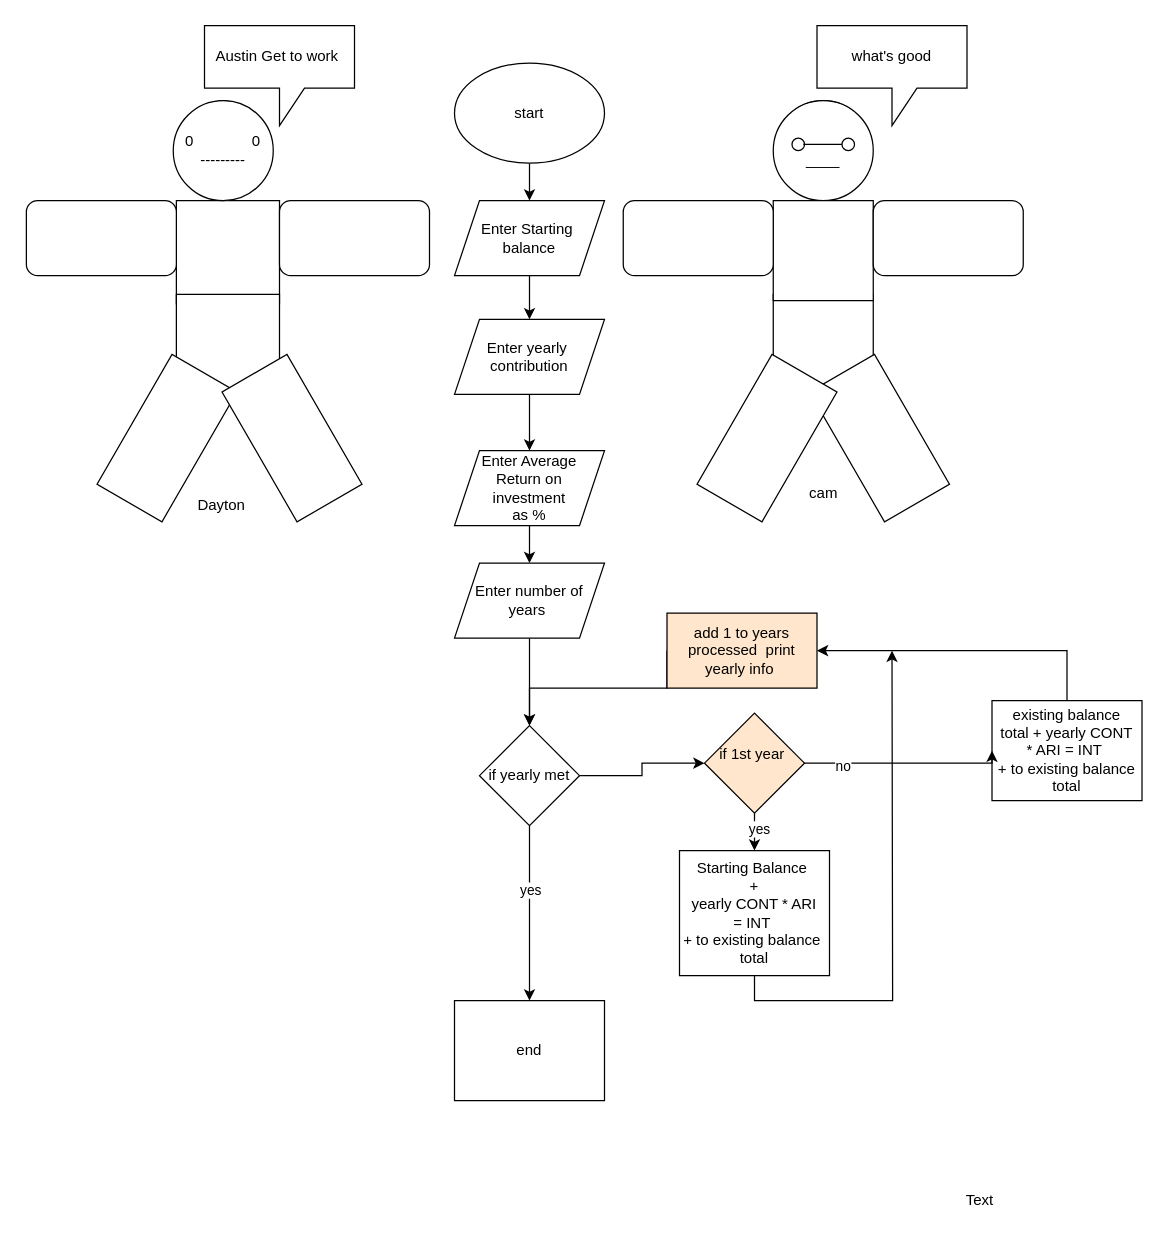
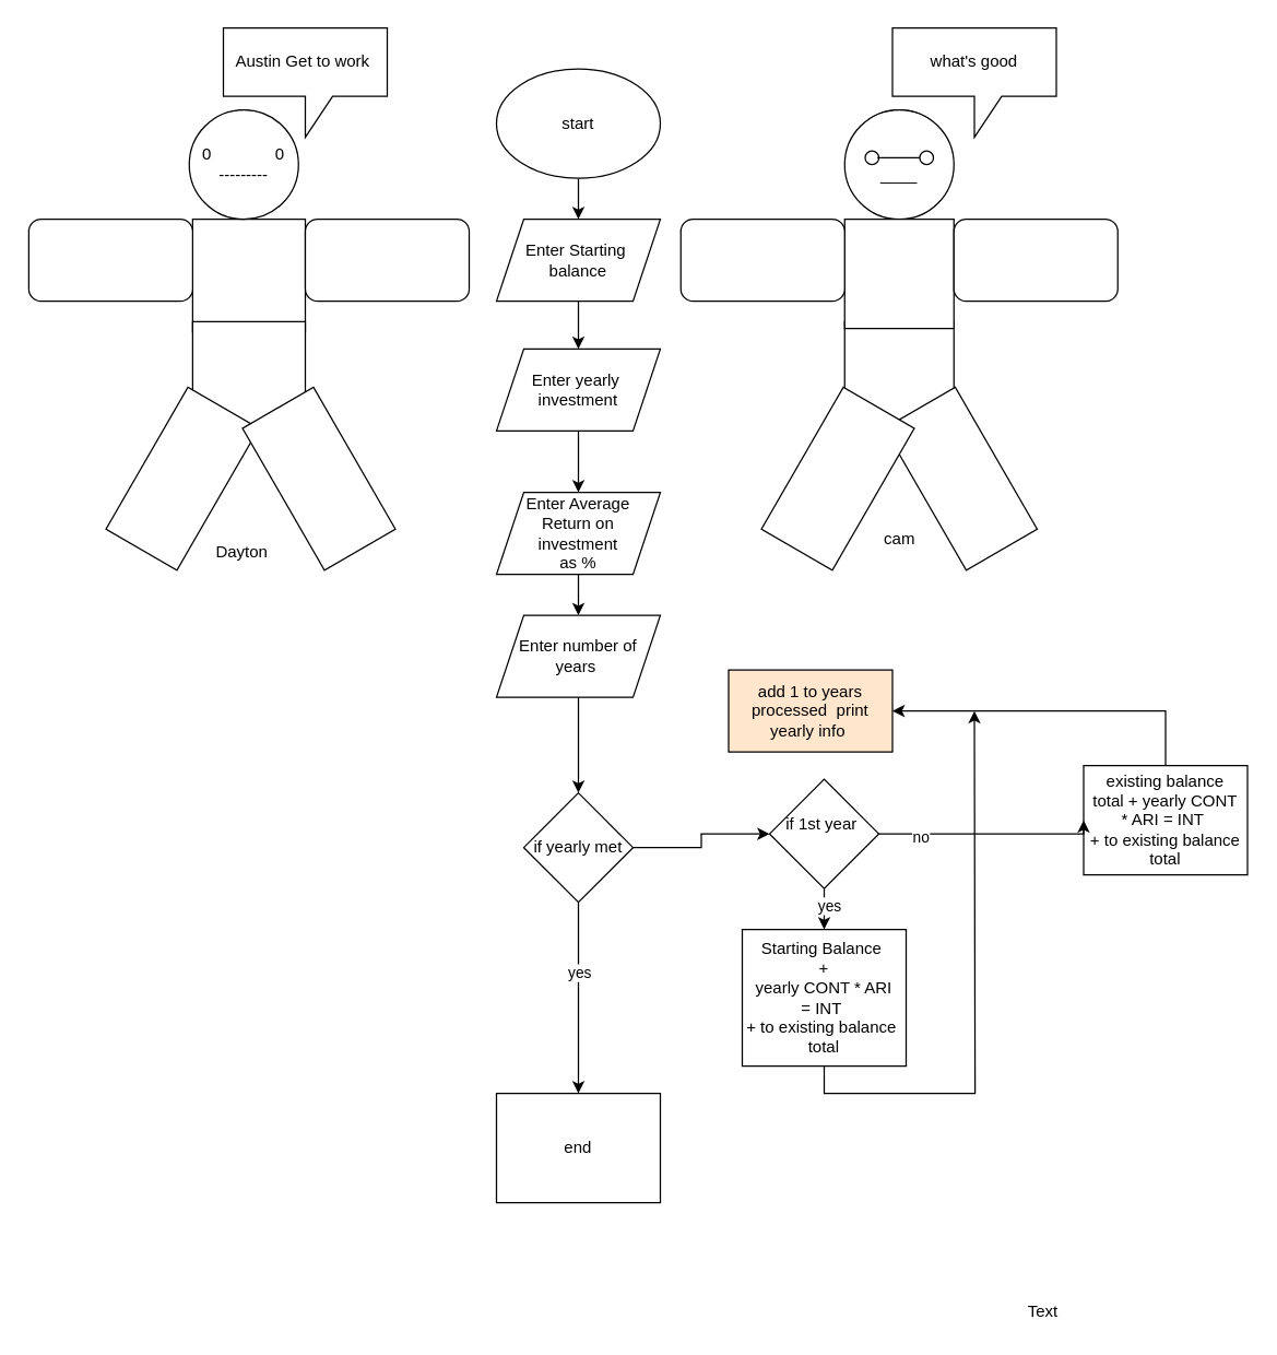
  <mxCell id="0" />
  <mxCell id="1" parent="0" />
  <mxCell id="2" value="" style="edgeStyle=orthogonalEdgeStyle;rounded=0;orthogonalLoop=1;jettySize=auto;html=1;" parent="1" source="3" target="5" edge="1"><mxGeometry relative="1" as="geometry" /></mxCell>
  <mxCell id="3" value="start" style="ellipse;whiteSpace=wrap;html=1;" parent="1" vertex="1"><mxGeometry x="363" y="50" width="120" height="80" as="geometry" /></mxCell>
  <mxCell id="4" value="" style="edgeStyle=orthogonalEdgeStyle;rounded=0;orthogonalLoop=1;jettySize=auto;html=1;" parent="1" source="5" target="28" edge="1"><mxGeometry relative="1" as="geometry" /></mxCell>
  <mxCell id="5" value="Enter Starting&amp;nbsp;&lt;br&gt;balance" style="shape=parallelogram;perimeter=parallelogramPerimeter;whiteSpace=wrap;html=1;fixedSize=1;" parent="1" vertex="1"><mxGeometry x="363" y="160" width="120" height="60" as="geometry" /></mxCell>
  <mxCell id="6" value="end" style="whiteSpace=wrap;html=1;rounded=0;" parent="1" vertex="1"><mxGeometry x="363" y="800" width="120" height="80" as="geometry" /></mxCell>
  <mxCell id="7" value="Dayton&amp;nbsp;" style="shape=umlActor;verticalLabelPosition=bottom;verticalAlign=top;html=1;outlineConnect=0;" parent="1" vertex="1"><mxGeometry x="123" y="80" width="110" height="310" as="geometry" /></mxCell>
  <mxCell id="8" value="" style="whiteSpace=wrap;html=1;aspect=fixed;" parent="1" vertex="1"><mxGeometry x="140.5" y="160" width="82.5" height="82.5" as="geometry" /></mxCell>
  <mxCell id="9" value="" style="whiteSpace=wrap;html=1;aspect=fixed;" parent="1" vertex="1"><mxGeometry x="140.5" y="235" width="82.5" height="82.5" as="geometry" /></mxCell>
  <mxCell id="10" value="" style="rounded=0;whiteSpace=wrap;html=1;rotation=-60;" parent="1" vertex="1"><mxGeometry x="73" y="320" width="120" height="60" as="geometry" /></mxCell>
  <mxCell id="11" value="" style="rounded=0;whiteSpace=wrap;html=1;rotation=60;" parent="1" vertex="1"><mxGeometry x="173" y="320" width="120" height="60" as="geometry" /></mxCell>
  <mxCell id="12" value="" style="rounded=1;whiteSpace=wrap;html=1;" parent="1" vertex="1"><mxGeometry x="223" y="160" width="120" height="60" as="geometry" /></mxCell>
  <mxCell id="13" value="0&amp;nbsp; &amp;nbsp; &amp;nbsp; &amp;nbsp; &amp;nbsp; &amp;nbsp; &amp;nbsp; 0&lt;br&gt;---------" style="ellipse;whiteSpace=wrap;html=1;aspect=fixed;" parent="1" vertex="1"><mxGeometry x="138" y="80" width="80" height="80" as="geometry" /></mxCell>
  <mxCell id="14" value="cam" style="shape=umlActor;verticalLabelPosition=bottom;verticalAlign=top;html=1;outlineConnect=0;" parent="1" vertex="1"><mxGeometry x="583" y="80" width="150" height="300" as="geometry" /></mxCell>
  <mxCell id="15" value="&lt;br&gt;____" style="ellipse;whiteSpace=wrap;html=1;aspect=fixed;" parent="1" vertex="1"><mxGeometry x="618" y="80" width="80" height="80" as="geometry" /></mxCell>
  <mxCell id="16" value="" style="whiteSpace=wrap;html=1;aspect=fixed;" parent="1" vertex="1"><mxGeometry x="618" y="235" width="80" height="80" as="geometry" /></mxCell>
  <mxCell id="17" value="" style="whiteSpace=wrap;html=1;aspect=fixed;" parent="1" vertex="1"><mxGeometry x="618" y="160" width="80" height="80" as="geometry" /></mxCell>
  <mxCell id="18" value="" style="rounded=1;whiteSpace=wrap;html=1;" parent="1" vertex="1"><mxGeometry x="698" y="160" width="120" height="60" as="geometry" /></mxCell>
  <mxCell id="19" value="" style="rounded=1;whiteSpace=wrap;html=1;" parent="1" vertex="1"><mxGeometry x="498" y="160" width="120" height="60" as="geometry" /></mxCell>
  <mxCell id="20" value="" style="rounded=0;whiteSpace=wrap;html=1;rotation=60;" parent="1" vertex="1"><mxGeometry x="643" y="320" width="120" height="60" as="geometry" /></mxCell>
  <mxCell id="21" value="" style="rounded=0;whiteSpace=wrap;html=1;rotation=-60;" parent="1" vertex="1"><mxGeometry x="553" y="320" width="120" height="60" as="geometry" /></mxCell>
  <mxCell id="22" value="Austin Get to work&amp;nbsp;" style="shape=callout;whiteSpace=wrap;html=1;perimeter=calloutPerimeter;" parent="1" vertex="1"><mxGeometry x="163" y="20" width="120" height="80" as="geometry" /></mxCell>
  <mxCell id="23" value="what's good" style="shape=callout;whiteSpace=wrap;html=1;perimeter=calloutPerimeter;" parent="1" vertex="1"><mxGeometry x="653" y="20" width="120" height="80" as="geometry" /></mxCell>
  <mxCell id="24" value="" style="ellipse;whiteSpace=wrap;html=1;aspect=fixed;" parent="1" vertex="1"><mxGeometry x="673" y="110" width="10" height="10" as="geometry" /></mxCell>
  <mxCell id="25" value="" style="ellipse;whiteSpace=wrap;html=1;aspect=fixed;" parent="1" vertex="1"><mxGeometry x="633" y="110" width="10" height="10" as="geometry" /></mxCell>
  <mxCell id="26" value="" style="endArrow=none;html=1;entryX=0;entryY=0.5;entryDx=0;entryDy=0;" parent="1" target="24" edge="1"><mxGeometry width="50" height="50" relative="1" as="geometry"><mxPoint x="642" y="115" as="sourcePoint" /><mxPoint x="413" y="180" as="targetPoint" /><Array as="points" /></mxGeometry></mxCell>
  <mxCell id="27" value="" style="edgeStyle=orthogonalEdgeStyle;rounded=0;orthogonalLoop=1;jettySize=auto;html=1;" parent="1" source="28" target="30" edge="1"><mxGeometry relative="1" as="geometry" /></mxCell>
- <mxCell id="28" value="Enter yearly&amp;nbsp;&lt;br&gt;contribution" style="shape=parallelogram;perimeter=parallelogramPerimeter;whiteSpace=wrap;html=1;fixedSize=1;" parent="1" vertex="1"><mxGeometry x="363" y="255" width="120" height="60" as="geometry" /></mxCell>
+ <mxCell id="28" value="Enter yearly&amp;nbsp;&lt;br&gt;investment" style="shape=parallelogram;perimeter=parallelogramPerimeter;whiteSpace=wrap;html=1;fixedSize=1;" parent="1" vertex="1"><mxGeometry x="363" y="255" width="120" height="60" as="geometry" /></mxCell>
  <mxCell id="29" value="" style="edgeStyle=orthogonalEdgeStyle;rounded=0;orthogonalLoop=1;jettySize=auto;html=1;" parent="1" source="30" target="32" edge="1"><mxGeometry relative="1" as="geometry" /></mxCell>
  <mxCell id="30" value="Enter Average&lt;br&gt;Return on &lt;br&gt;investment&lt;br&gt;as %" style="shape=parallelogram;perimeter=parallelogramPerimeter;whiteSpace=wrap;html=1;fixedSize=1;" parent="1" vertex="1"><mxGeometry x="363" y="360" width="120" height="60" as="geometry" /></mxCell>
  <mxCell id="31" style="edgeStyle=orthogonalEdgeStyle;rounded=0;orthogonalLoop=1;jettySize=auto;html=1;exitX=0.5;exitY=1;exitDx=0;exitDy=0;entryX=0.5;entryY=0;entryDx=0;entryDy=0;" parent="1" source="32" target="39" edge="1"><mxGeometry relative="1" as="geometry" /></mxCell>
  <mxCell id="32" value="Enter number of years&amp;nbsp;" style="shape=parallelogram;perimeter=parallelogramPerimeter;whiteSpace=wrap;html=1;fixedSize=1;" parent="1" vertex="1"><mxGeometry x="363" y="450" width="120" height="60" as="geometry" /></mxCell>
  <mxCell id="33" value="Starting Balance&amp;nbsp;&lt;br&gt;+&lt;br&gt;yearly CONT * ARI&lt;br&gt;= INT&amp;nbsp;&lt;br&gt;+ to existing balance&amp;nbsp;&lt;br&gt;total" style="whiteSpace=wrap;html=1;" parent="1" vertex="1"><mxGeometry x="543" y="680" width="120" height="100" as="geometry" /></mxCell>
  <mxCell id="34" style="edgeStyle=orthogonalEdgeStyle;rounded=0;orthogonalLoop=1;jettySize=auto;html=1;exitX=0.5;exitY=0;exitDx=0;exitDy=0;entryX=1;entryY=0.5;entryDx=0;entryDy=0;" parent="1" source="35" target="47" edge="1"><mxGeometry relative="1" as="geometry" /></mxCell>
  <mxCell id="35" value="&amp;nbsp;existing balance&amp;nbsp;&lt;br&gt;total + yearly CONT&lt;br&gt;* ARI = INT&amp;nbsp;&lt;br&gt;+ to existing balance&lt;br&gt;total&lt;br&gt;" style="rounded=0;whiteSpace=wrap;html=1;" parent="1" vertex="1"><mxGeometry x="793" y="560" width="120" height="80" as="geometry" /></mxCell>
  <mxCell id="36" style="edgeStyle=orthogonalEdgeStyle;rounded=0;orthogonalLoop=1;jettySize=auto;html=1;exitX=0.5;exitY=1;exitDx=0;exitDy=0;entryX=0.5;entryY=0;entryDx=0;entryDy=0;" parent="1" source="39" target="6" edge="1"><mxGeometry relative="1" as="geometry"><mxPoint x="423" y="760" as="targetPoint" /></mxGeometry></mxCell>
  <mxCell id="37" value="yes" style="edgeLabel;html=1;align=center;verticalAlign=middle;resizable=0;points=[];" parent="36" vertex="1" connectable="0"><mxGeometry x="-0.277" relative="1" as="geometry"><mxPoint as="offset" /></mxGeometry></mxCell>
  <mxCell id="38" style="edgeStyle=orthogonalEdgeStyle;rounded=0;orthogonalLoop=1;jettySize=auto;html=1;exitX=1;exitY=0.5;exitDx=0;exitDy=0;entryX=0;entryY=0.5;entryDx=0;entryDy=0;" parent="1" source="39" target="44" edge="1"><mxGeometry relative="1" as="geometry" /></mxCell>
  <mxCell id="39" value="if yearly met" style="rhombus;whiteSpace=wrap;html=1;" parent="1" vertex="1"><mxGeometry x="383" y="580" width="80" height="80" as="geometry" /></mxCell>
  <mxCell id="40" value="" style="edgeStyle=orthogonalEdgeStyle;rounded=0;orthogonalLoop=1;jettySize=auto;html=1;" parent="1" source="44" target="33" edge="1"><mxGeometry relative="1" as="geometry" /></mxCell>
  <mxCell id="41" value="yes" style="edgeLabel;html=1;align=center;verticalAlign=middle;resizable=0;points=[];" parent="40" vertex="1" connectable="0"><mxGeometry x="0.271" y="3" relative="1" as="geometry"><mxPoint as="offset" /></mxGeometry></mxCell>
  <mxCell id="42" style="edgeStyle=orthogonalEdgeStyle;rounded=0;orthogonalLoop=1;jettySize=auto;html=1;exitX=1;exitY=0;exitDx=0;exitDy=0;entryX=0;entryY=0.5;entryDx=0;entryDy=0;" parent="1" source="44" target="35" edge="1"><mxGeometry relative="1" as="geometry"><Array as="points"><mxPoint x="623" y="610" /><mxPoint x="793" y="610" /></Array></mxGeometry></mxCell>
  <mxCell id="43" value="no" style="edgeLabel;html=1;align=center;verticalAlign=middle;resizable=0;points=[];" parent="42" vertex="1" connectable="0"><mxGeometry x="-0.302" y="-2" relative="1" as="geometry"><mxPoint as="offset" /></mxGeometry></mxCell>
- <mxCell id="44" value="if 1st year&amp;nbsp;&lt;br&gt;&amp;nbsp;" style="rhombus;whiteSpace=wrap;html=1;fillColor=#ffe6cc;" parent="1" vertex="1"><mxGeometry x="563" y="570" width="80" height="80" as="geometry" /></mxCell>
+ <mxCell id="44" value="if 1st year&amp;nbsp;&lt;br&gt;&amp;nbsp;" style="rhombus;whiteSpace=wrap;html=1;" parent="1" vertex="1"><mxGeometry x="563" y="570" width="80" height="80" as="geometry" /></mxCell>
  <mxCell id="45" style="edgeStyle=orthogonalEdgeStyle;rounded=0;orthogonalLoop=1;jettySize=auto;html=1;exitX=0.5;exitY=1;exitDx=0;exitDy=0;" parent="1" source="33" edge="1"><mxGeometry relative="1" as="geometry"><mxPoint x="713" y="520" as="targetPoint" /><mxPoint x="653" y="850" as="sourcePoint" /></mxGeometry></mxCell>
- <mxCell id="46" style="edgeStyle=orthogonalEdgeStyle;rounded=0;orthogonalLoop=1;jettySize=auto;html=1;exitX=0;exitY=0.5;exitDx=0;exitDy=0;entryX=0.5;entryY=0;entryDx=0;entryDy=0;" parent="1" source="47" target="39" edge="1"><mxGeometry relative="1" as="geometry"><Array as="points"><mxPoint x="533" y="550" /><mxPoint x="423" y="550" /></Array></mxGeometry></mxCell>
  <mxCell id="47" value="add 1 to years processed&amp;nbsp; print&lt;br&gt;yearly info&amp;nbsp;" style="whiteSpace=wrap;html=1;fillColor=#ffe6cc;" parent="1" vertex="1"><mxGeometry x="533" y="490" width="120" height="60" as="geometry" /></mxCell>
- <mxCell id="48" value="Text" style="text;html=1;align=center;verticalAlign=middle;resizable=0;points=[];autosize=1;" parent="1" vertex="1"><mxGeometry x="763" y="950" width="40" height="20" as="geometry" /></mxCell>
+ <mxCell id="48" value="Text" style="text;html=1;align=center;verticalAlign=middle;resizable=0;points=[];autosize=1;" parent="1" vertex="1"><mxGeometry x="743" y="950" width="40" height="20" as="geometry" /></mxCell>
  <mxCell id="49" value="" style="rounded=1;whiteSpace=wrap;html=1;" vertex="1" parent="1"><mxGeometry x="20.5" y="160" width="120" height="60" as="geometry" /></mxCell>
